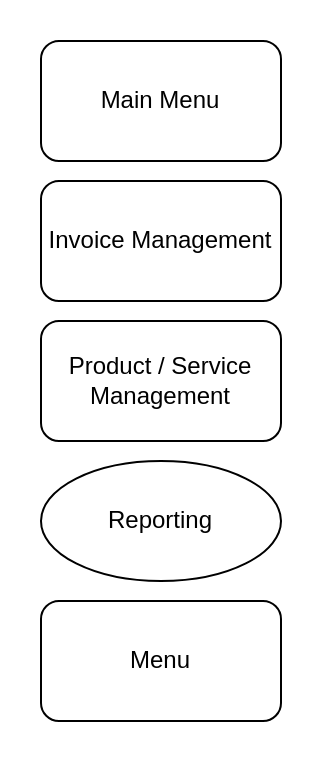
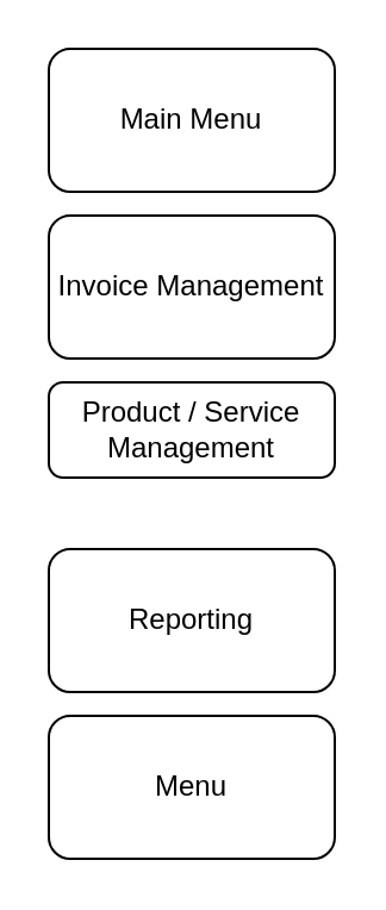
  <mxCell id="0" />
  <mxCell id="1" parent="0" />
  <mxCell id="2" value="Main Menu" style="rounded=1;whiteSpace=wrap;html=1;" vertex="1" parent="1"><mxGeometry x="20" y="20" width="120" height="60" as="geometry" /></mxCell>
- <mxCell id="3" value="Reporting" style="ellipse;whiteSpace=wrap;html=1;" vertex="1" parent="1"><mxGeometry x="20" y="230" width="120" height="60" as="geometry" /></mxCell>
- <mxCell id="4" value="Product / Service Management" style="rounded=1;whiteSpace=wrap;html=1;" vertex="1" parent="1"><mxGeometry x="20" y="160" width="120" height="60" as="geometry" /></mxCell>
+ <mxCell id="3" value="Reporting" style="rounded=1;whiteSpace=wrap;html=1;" vertex="1" parent="1"><mxGeometry x="20" y="230" width="120" height="60" as="geometry" /></mxCell>
+ <mxCell id="4" value="Product / Service Management" style="rounded=1;whiteSpace=wrap;html=1;" vertex="1" parent="1"><mxGeometry x="20" y="160" width="120" height="40" as="geometry" /></mxCell>
  <mxCell id="5" value="Invoice Management" style="rounded=1;whiteSpace=wrap;html=1;" vertex="1" parent="1"><mxGeometry x="20" y="90" width="120" height="60" as="geometry" /></mxCell>
  <mxCell id="6" value="Menu" style="rounded=1;whiteSpace=wrap;html=1;" vertex="1" parent="1"><mxGeometry x="20" y="300" width="120" height="60" as="geometry" /></mxCell>
